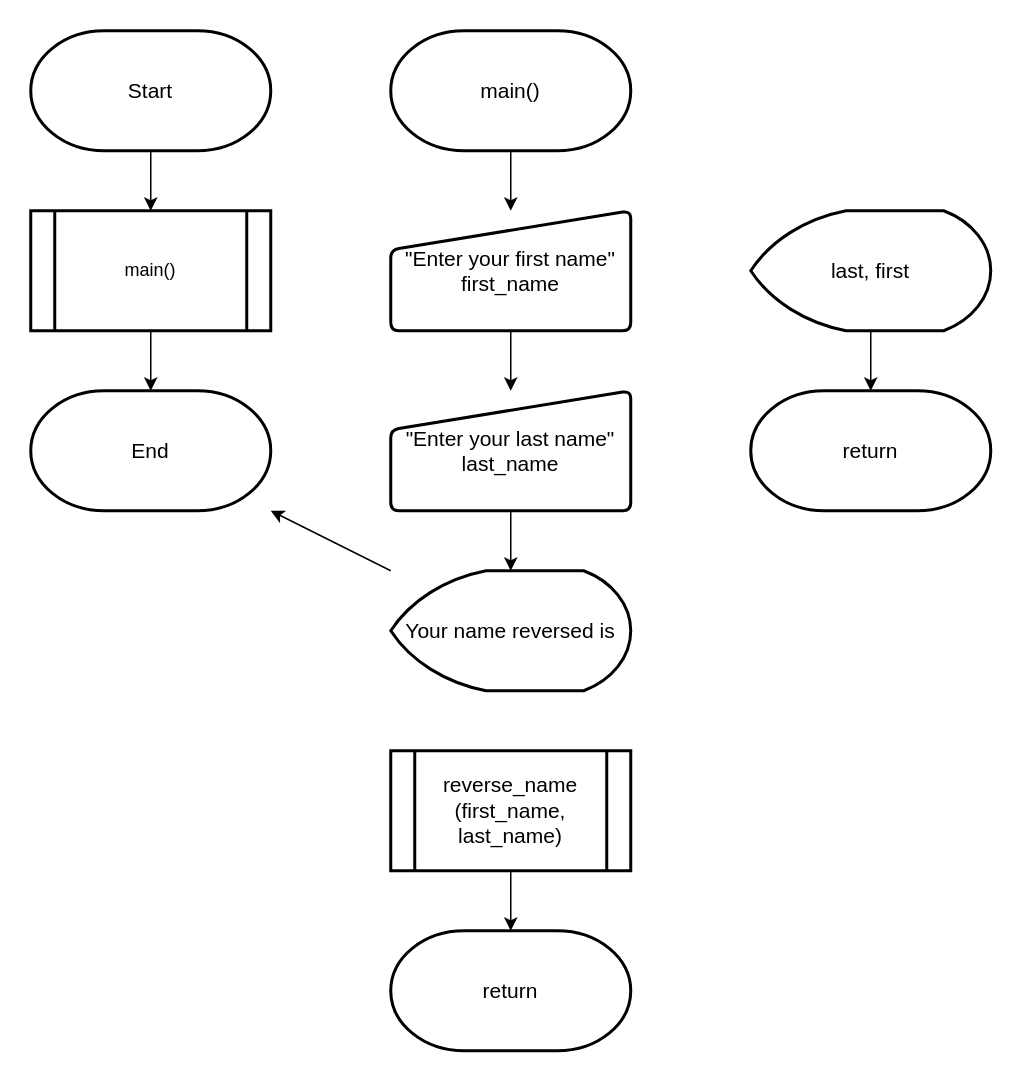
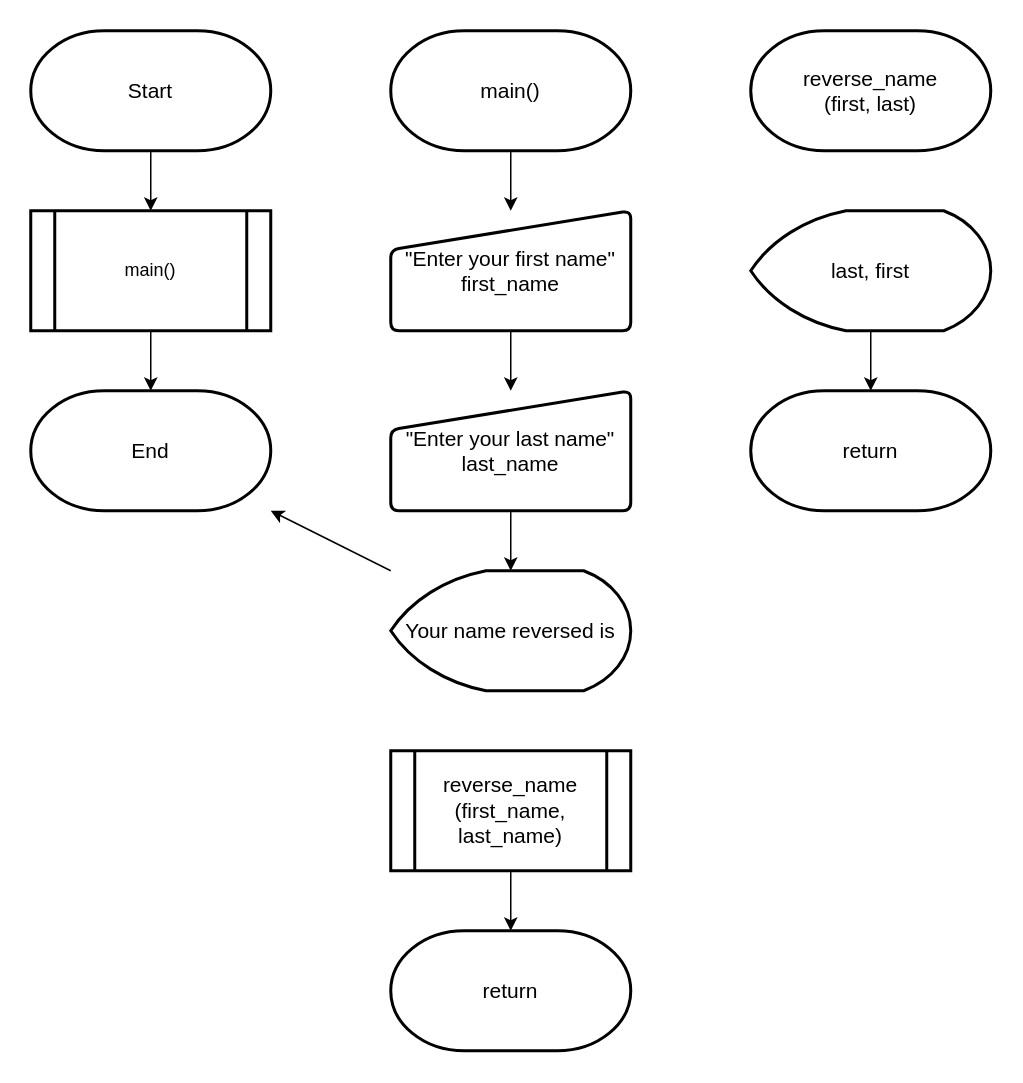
  <mxCell id="0" />
  <mxCell id="1" parent="0" />
  <mxCell id="2" value="" style="edgeStyle=none;html=1;fontSize=14;" edge="1" parent="1" source="3" target="6"><mxGeometry relative="1" as="geometry" /></mxCell>
  <mxCell id="3" value="&lt;font style=&quot;font-size: 14px;&quot;&gt;Start&lt;/font&gt;" style="strokeWidth=2;html=1;shape=mxgraph.flowchart.terminator;whiteSpace=wrap;" vertex="1" parent="1"><mxGeometry x="20" y="20" width="160" height="80" as="geometry" /></mxCell>
  <mxCell id="4" value="&lt;font style=&quot;font-size: 14px;&quot;&gt;End&lt;/font&gt;" style="strokeWidth=2;html=1;shape=mxgraph.flowchart.terminator;whiteSpace=wrap;" vertex="1" parent="1"><mxGeometry x="20" y="260" width="160" height="80" as="geometry" /></mxCell>
  <mxCell id="5" value="" style="edgeStyle=none;html=1;fontSize=14;" edge="1" parent="1" source="6" target="4"><mxGeometry relative="1" as="geometry" /></mxCell>
  <mxCell id="6" value="main()" style="shape=process;whiteSpace=wrap;html=1;backgroundOutline=1;strokeWidth=2;" vertex="1" parent="1"><mxGeometry x="20" y="140" width="160" height="80" as="geometry" /></mxCell>
+ <mxCell id="7" value="&lt;span style=&quot;font-size: 14px;&quot;&gt;reverse_name&lt;br&gt;(first, last)&lt;/span&gt;" style="strokeWidth=2;html=1;shape=mxgraph.flowchart.terminator;whiteSpace=wrap;" vertex="1" parent="1"><mxGeometry x="500" y="20" width="160" height="80" as="geometry" /></mxCell>
  <mxCell id="8" value="" style="edgeStyle=none;html=1;fontSize=14;" edge="1" parent="1" source="9" target="10"><mxGeometry relative="1" as="geometry" /></mxCell>
  <mxCell id="9" value="last, first" style="strokeWidth=2;html=1;shape=mxgraph.flowchart.display;whiteSpace=wrap;fontSize=14;" vertex="1" parent="1"><mxGeometry x="500" y="140" width="160" height="80" as="geometry" /></mxCell>
  <mxCell id="10" value="&lt;span style=&quot;font-size: 14px;&quot;&gt;return&lt;/span&gt;" style="strokeWidth=2;html=1;shape=mxgraph.flowchart.terminator;whiteSpace=wrap;" vertex="1" parent="1"><mxGeometry x="500" y="260" width="160" height="80" as="geometry" /></mxCell>
  <mxCell id="11" value="" style="edgeStyle=none;html=1;fontSize=14;" edge="1" parent="1" source="12" target="14"><mxGeometry relative="1" as="geometry" /></mxCell>
  <mxCell id="12" value="&lt;font style=&quot;font-size: 14px;&quot;&gt;main()&lt;/font&gt;" style="strokeWidth=2;html=1;shape=mxgraph.flowchart.terminator;whiteSpace=wrap;" vertex="1" parent="1"><mxGeometry x="260" y="20" width="160" height="80" as="geometry" /></mxCell>
  <mxCell id="13" value="" style="edgeStyle=none;html=1;fontSize=14;" edge="1" parent="1" source="14" target="16"><mxGeometry relative="1" as="geometry" /></mxCell>
  <mxCell id="14" value="&quot;Enter your first name&quot;&lt;br&gt;first_name" style="html=1;strokeWidth=2;shape=manualInput;whiteSpace=wrap;rounded=1;size=26;arcSize=11;fontSize=14;" vertex="1" parent="1"><mxGeometry x="260" y="140" width="160" height="80" as="geometry" /></mxCell>
  <mxCell id="15" value="" style="edgeStyle=none;html=1;fontSize=14;" edge="1" parent="1" source="16" target="18"><mxGeometry relative="1" as="geometry" /></mxCell>
  <mxCell id="16" value="&quot;Enter your last name&quot;&lt;br&gt;last_name" style="html=1;strokeWidth=2;shape=manualInput;whiteSpace=wrap;rounded=1;size=26;arcSize=11;fontSize=14;" vertex="1" parent="1"><mxGeometry x="260" y="260" width="160" height="80" as="geometry" /></mxCell>
  <mxCell id="17" value="" style="edgeStyle=none;html=1;fontSize=14;" edge="1" parent="1" source="18" target="4"><mxGeometry relative="1" as="geometry" /></mxCell>
  <mxCell id="18" value="Your name reversed is" style="strokeWidth=2;html=1;shape=mxgraph.flowchart.display;whiteSpace=wrap;fontSize=14;" vertex="1" parent="1"><mxGeometry x="260" y="380" width="160" height="80" as="geometry" /></mxCell>
  <mxCell id="19" value="" style="edgeStyle=none;html=1;fontSize=14;" edge="1" parent="1" source="20" target="21"><mxGeometry relative="1" as="geometry" /></mxCell>
  <mxCell id="20" value="&lt;span style=&quot;font-size: 14px;&quot;&gt;reverse_name&lt;/span&gt;&lt;br style=&quot;font-size: 14px;&quot;&gt;&lt;span style=&quot;font-size: 14px;&quot;&gt;(first_name, last_name)&lt;/span&gt;" style="shape=process;whiteSpace=wrap;html=1;backgroundOutline=1;strokeWidth=2;" vertex="1" parent="1"><mxGeometry x="260" y="500" width="160" height="80" as="geometry" /></mxCell>
  <mxCell id="21" value="&lt;span style=&quot;font-size: 14px;&quot;&gt;return&lt;/span&gt;" style="strokeWidth=2;html=1;shape=mxgraph.flowchart.terminator;whiteSpace=wrap;" vertex="1" parent="1"><mxGeometry x="260" y="620" width="160" height="80" as="geometry" /></mxCell>
